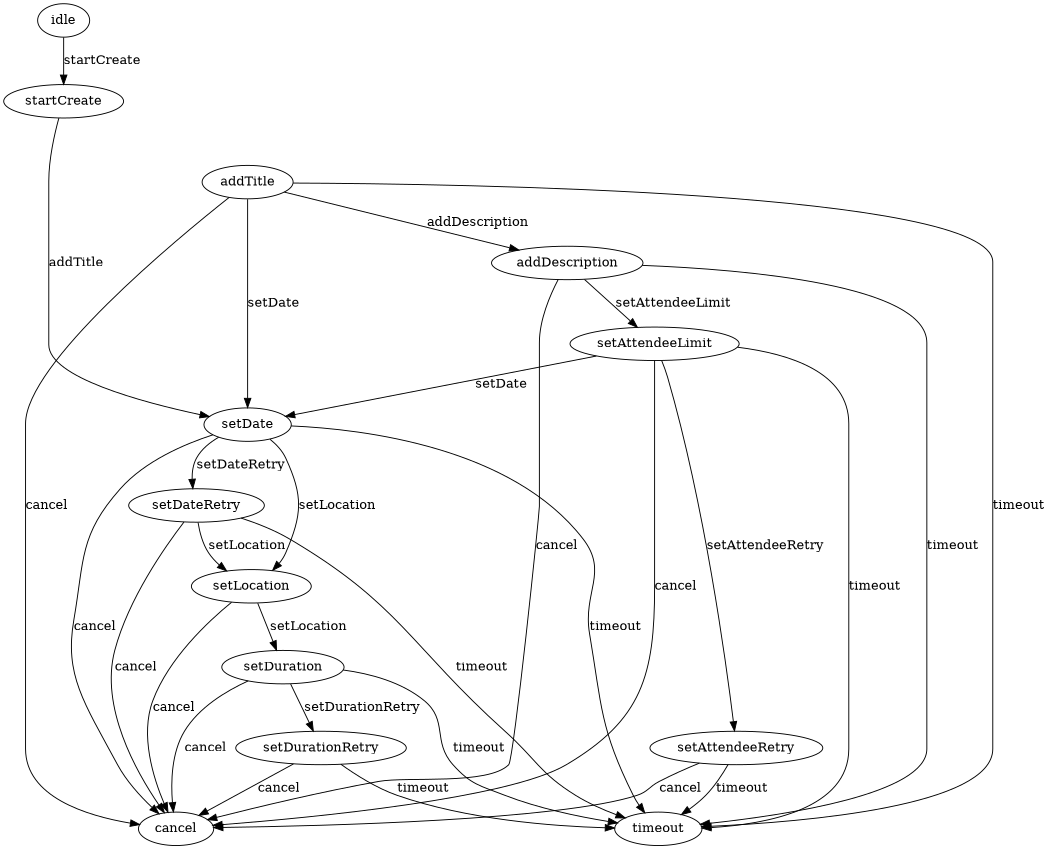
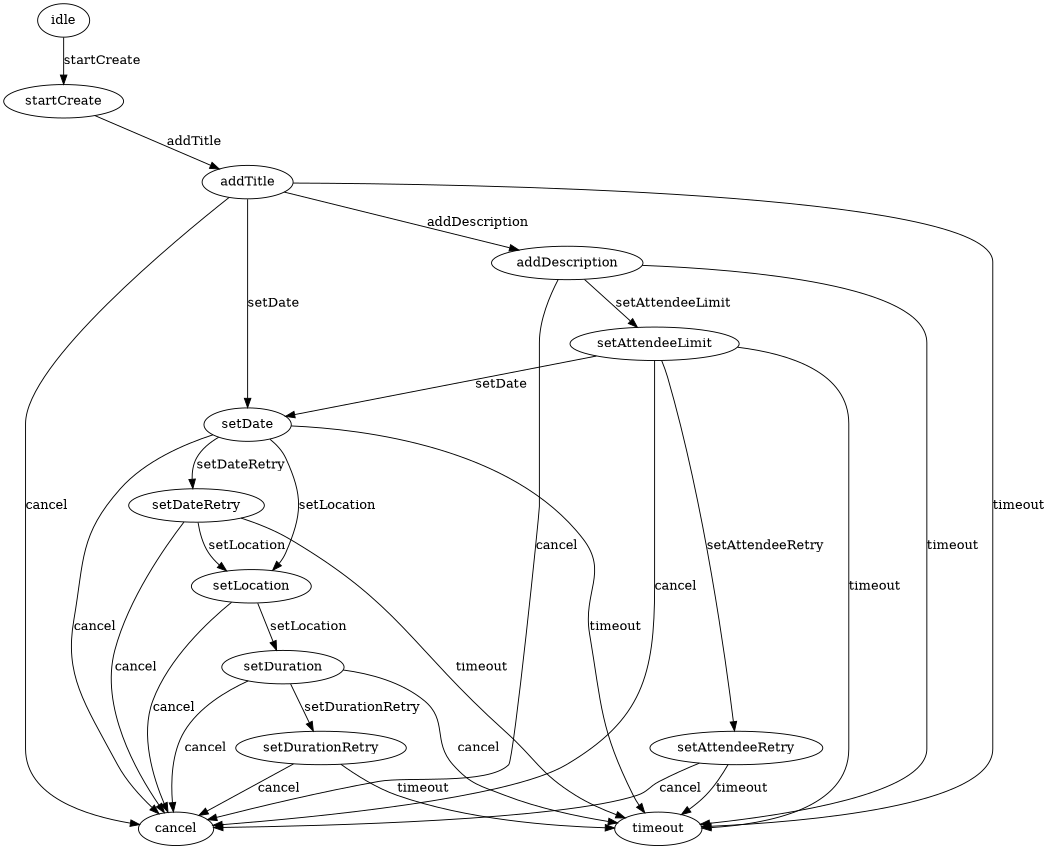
  digraph {
    addDescription
    cancel
    setAttendeeLimit
    timeout
    setAttendeeRetry
    setDate
    setDateRetry
    setLocation
    addTitle
    idle
    startCreate
    setDuration
    setDurationRetry
    addDescription -> cancel [label=cancel]
    addDescription -> setAttendeeLimit [label=setAttendeeLimit]
    addDescription -> timeout [label=timeout]
    setAttendeeLimit -> cancel [label=cancel]
    setAttendeeLimit -> timeout [label=timeout]
    setAttendeeLimit -> setAttendeeRetry [label=setAttendeeRetry]
    setAttendeeLimit -> setDate [label=setDate]
    setAttendeeRetry -> cancel [label=cancel]
    setAttendeeRetry -> timeout [label=timeout]
    setDate -> cancel [label=cancel]
    setDate -> timeout [label=timeout]
    setDate -> setDateRetry [label=setDateRetry]
    setDate -> setLocation [label=setLocation]
    setDateRetry -> cancel [label=cancel]
    setDateRetry -> timeout [label=timeout]
    setDateRetry -> setLocation [label=setLocation]
    setLocation -> cancel [label=cancel]
    setLocation -> setDuration [label=setLocation]
    addTitle -> addDescription [label=addDescription]
    addTitle -> cancel [label=cancel]
    addTitle -> timeout [label=timeout]
    addTitle -> setDate [label=setDate]
    idle -> startCreate [label=startCreate]
-   startCreate -> setDate [label=addTitle]
+   startCreate -> addTitle [label=addTitle]
    setDuration -> cancel [label=cancel]
-   setDuration -> timeout [label=timeout]
+   setDuration -> timeout [label=cancel]
    setDuration -> setDurationRetry [label=setDurationRetry]
    setDurationRetry -> cancel [label=cancel]
    setDurationRetry -> timeout [label=timeout]
  }
